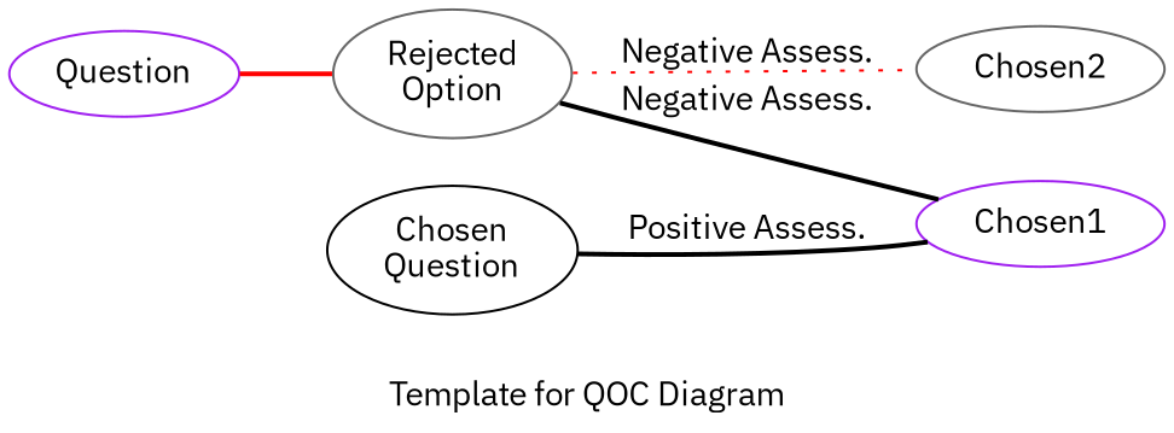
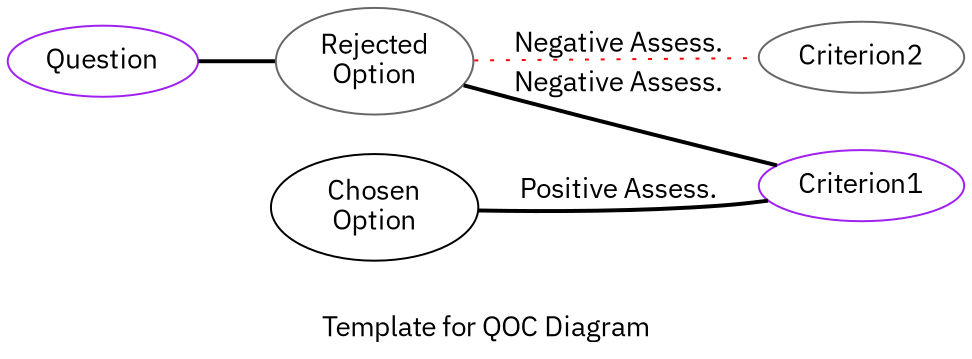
  graph {
    fontname="IBM Plex Sans"
    label="Template for QOC Diagram"
    rankdir=LR
    node [color=purple fontname="IBM Plex Sans"]
    edge [color=red fontname="IBM Plex Sans" style=bold]
    Question
-   n2 [color=black label="Chosen\nQuestion"]
+   n2 [color=black label="Chosen\nOption"]
    n3 [color=gray40 label="Rejected\nOption"]
-   Criterion1 [label=Chosen1]
-   Criterion2 [color=gray40 label=Chosen2]
+   Criterion1
+   Criterion2 [color=gray40]
    subgraph sub_1 {
      rank=min
      Question
    }
    subgraph sub_2 {
      rank=same
      n2
      n3
    }
    subgraph sub_3 {
      rank=same
      Criterion1
      Criterion2
    }
-   Question -- n3
+   Question -- n3 [color=black]
    n2 -- Criterion1 [color=black label="Positive Assess."]
    n3 -- Criterion1 [color=black label="Negative Assess."]
    n3 -- Criterion2 [label="Negative Assess." style=dotted]
  }
